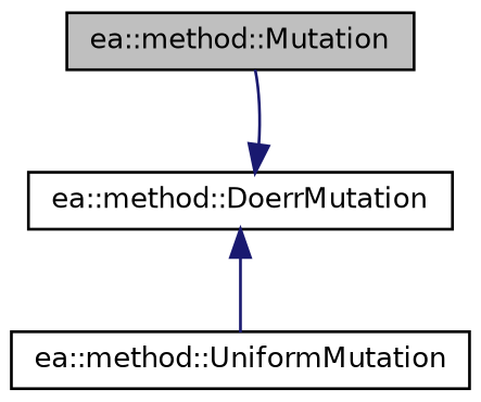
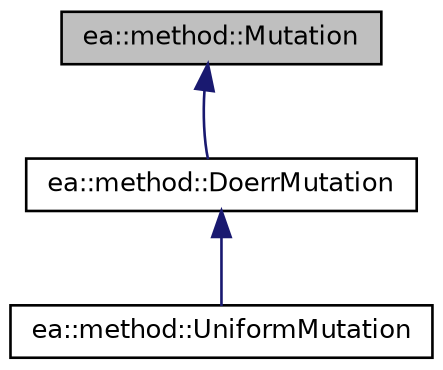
  digraph {
    node [color=black fillcolor=white fontname=Helvetica fontsize=10 shape=record style=filled]
    edge [color=midnightblue dir=back fontname=Helvetica fontsize=10 labelfontname=Helvetica labelfontsize=10 style=solid]
    n1 [fillcolor=grey75 fontcolor=black height=0.2 label="ea::method::Mutation" width=0.4]
    n2 [height=0.2 label="ea::method::DoerrMutation" width=0.4]
    n3 [height=0.2 label="ea::method::UniformMutation" width=0.4]
-   n2 -> n1
+   n1 -> n2
    n2 -> n3
  }
